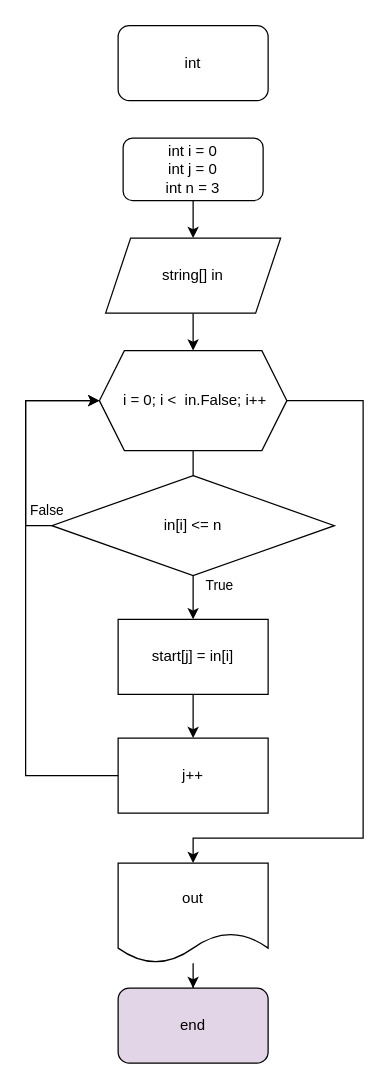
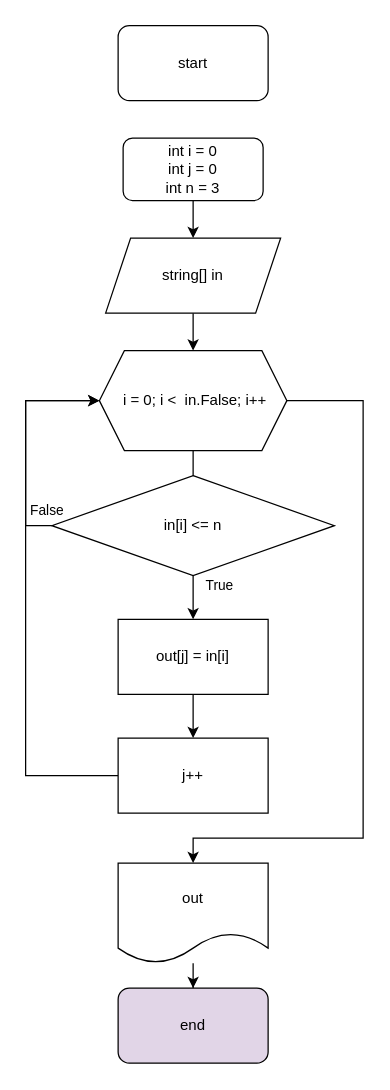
  <mxCell id="0" />
  <mxCell id="1" parent="0" />
- <mxCell id="2" value="int" style="rounded=1;whiteSpace=wrap;html=1;fontSize=12;" parent="1" vertex="1"><mxGeometry x="94" y="20" width="120" height="60" as="geometry" /></mxCell>
+ <mxCell id="2" value="start" style="rounded=1;whiteSpace=wrap;html=1;fontSize=12;" parent="1" vertex="1"><mxGeometry x="94" y="20" width="120" height="60" as="geometry" /></mxCell>
  <mxCell id="3" style="edgeStyle=orthogonalEdgeStyle;rounded=0;orthogonalLoop=1;jettySize=auto;html=1;entryX=0.5;entryY=0;entryDx=0;entryDy=0;fontSize=12;" parent="1" source="4" target="6" edge="1"><mxGeometry relative="1" as="geometry" /></mxCell>
  <mxCell id="4" value="int i = 0&lt;br&gt;int j = 0&lt;br&gt;int n = 3" style="whiteSpace=wrap;html=1;fontSize=12;rounded=1;" parent="1" vertex="1"><mxGeometry x="98" y="110" width="112" height="50" as="geometry" /></mxCell>
  <mxCell id="5" style="edgeStyle=orthogonalEdgeStyle;rounded=0;orthogonalLoop=1;jettySize=auto;html=1;entryX=0.5;entryY=0;entryDx=0;entryDy=0;fontSize=12;" parent="1" source="6" target="9" edge="1"><mxGeometry relative="1" as="geometry" /></mxCell>
  <mxCell id="6" value="string[] in" style="shape=parallelogram;perimeter=parallelogramPerimeter;whiteSpace=wrap;html=1;fixedSize=1;fontSize=12;" parent="1" vertex="1"><mxGeometry x="84" y="190" width="140" height="60" as="geometry" /></mxCell>
  <mxCell id="7" value="" style="edgeStyle=orthogonalEdgeStyle;rounded=0;orthogonalLoop=1;jettySize=auto;html=1;fontSize=12;" parent="1" source="9" edge="1"><mxGeometry relative="1" as="geometry"><mxPoint x="154" y="400" as="targetPoint" /></mxGeometry></mxCell>
  <mxCell id="8" style="edgeStyle=orthogonalEdgeStyle;rounded=0;orthogonalLoop=1;jettySize=auto;html=1;entryX=0.5;entryY=0;entryDx=0;entryDy=0;" edge="1" parent="1" source="9" target="13"><mxGeometry relative="1" as="geometry"><Array as="points"><mxPoint x="290" y="320" /><mxPoint x="290" y="670" /><mxPoint x="154" y="670" /></Array></mxGeometry></mxCell>
  <mxCell id="9" value="&amp;nbsp;i = 0; i &amp;lt; &amp;nbsp;in.False; i++" style="shape=hexagon;perimeter=hexagonPerimeter2;whiteSpace=wrap;html=1;fixedSize=1;fontSize=12;" parent="1" vertex="1"><mxGeometry x="79" y="280" width="150" height="80" as="geometry" /></mxCell>
  <mxCell id="10" value="" style="edgeStyle=orthogonalEdgeStyle;rounded=0;orthogonalLoop=1;jettySize=auto;html=1;" edge="1" parent="1" source="11" target="21"><mxGeometry relative="1" as="geometry" /></mxCell>
- <mxCell id="11" value="start[j] = in[i]" style="rounded=0;whiteSpace=wrap;html=1;fontSize=12;" parent="1" vertex="1"><mxGeometry x="94" y="495" width="120" height="60" as="geometry" /></mxCell>
+ <mxCell id="11" value="out[j] = in[i]" style="rounded=0;whiteSpace=wrap;html=1;fontSize=12;" parent="1" vertex="1"><mxGeometry x="94" y="495" width="120" height="60" as="geometry" /></mxCell>
  <mxCell id="12" style="edgeStyle=orthogonalEdgeStyle;rounded=0;orthogonalLoop=1;jettySize=auto;html=1;entryX=0.5;entryY=0;entryDx=0;entryDy=0;fontSize=12;" parent="1" source="13" target="14" edge="1"><mxGeometry relative="1" as="geometry" /></mxCell>
  <mxCell id="13" value="&amp;nbsp;out&amp;nbsp;" style="shape=document;whiteSpace=wrap;html=1;boundedLbl=1;fontSize=12;" parent="1" vertex="1"><mxGeometry x="94" y="690" width="120" height="80" as="geometry" /></mxCell>
  <mxCell id="14" value="end" style="rounded=1;whiteSpace=wrap;html=1;fontSize=12;fillColor=#e1d5e7;" parent="1" vertex="1"><mxGeometry x="94" y="790" width="120" height="60" as="geometry" /></mxCell>
  <mxCell id="15" value="" style="edgeStyle=orthogonalEdgeStyle;rounded=0;orthogonalLoop=1;jettySize=auto;html=1;" edge="1" parent="1" source="19" target="11"><mxGeometry relative="1" as="geometry" /></mxCell>
  <mxCell id="16" value="True" style="edgeLabel;html=1;align=center;verticalAlign=middle;resizable=0;points=[];" vertex="1" connectable="0" parent="15"><mxGeometry x="-0.689" y="1" relative="1" as="geometry"><mxPoint x="19" as="offset" /></mxGeometry></mxCell>
  <mxCell id="17" style="edgeStyle=orthogonalEdgeStyle;rounded=0;orthogonalLoop=1;jettySize=auto;html=1;entryX=0;entryY=0.5;entryDx=0;entryDy=0;" edge="1" parent="1" source="19" target="9"><mxGeometry relative="1" as="geometry"><Array as="points"><mxPoint x="20" y="420" /><mxPoint x="20" y="320" /></Array></mxGeometry></mxCell>
  <mxCell id="18" value="False" style="edgeLabel;html=1;align=center;verticalAlign=middle;resizable=0;points=[];" vertex="1" connectable="0" parent="17"><mxGeometry x="-0.821" y="2" relative="1" as="geometry"><mxPoint x="11" y="-15" as="offset" /></mxGeometry></mxCell>
  <mxCell id="19" value="in[i] &amp;lt;= n" style="rhombus;whiteSpace=wrap;html=1;" vertex="1" parent="1"><mxGeometry x="41" y="380" width="226" height="80" as="geometry" /></mxCell>
  <mxCell id="20" style="edgeStyle=orthogonalEdgeStyle;rounded=0;orthogonalLoop=1;jettySize=auto;html=1;entryX=0;entryY=0.5;entryDx=0;entryDy=0;" edge="1" parent="1" source="21" target="9"><mxGeometry relative="1" as="geometry"><mxPoint x="0" y="570" as="targetPoint" /><Array as="points"><mxPoint x="20" y="620" /><mxPoint x="20" y="320" /></Array></mxGeometry></mxCell>
  <mxCell id="21" value="j++" style="rounded=0;whiteSpace=wrap;html=1;" vertex="1" parent="1"><mxGeometry x="94" y="590" width="120" height="60" as="geometry" /></mxCell>
